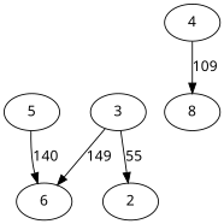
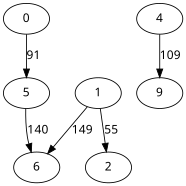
  digraph {
    fontname="Noto Sans"
    node [fontname="Noto Sans"]
    edge [fontname="Noto Sans"]
+   0
    5
-   1 [label=3]
+   1
    2
    6
    4
-   8
+   8 [label=9]
+   0 -> 5 [label=91]
    5 -> 6 [label=140]
    1 -> 2 [label=55]
    1 -> 6 [label=149]
    4 -> 8 [label=109]
  }
